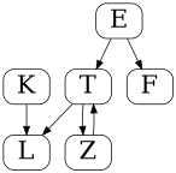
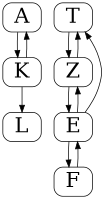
  digraph {
    rankdir=TB
    node [fontsize=30 shape=box style=rounded]
+   n1 [label=A]
    n2 [label=K]
    n3 [label=L]
    n4 [label=T]
    n5 [label=Z]
    n6 [label=E]
    n7 [label=F]
+   n1 -> n2
+   n2 -> n1
    n2 -> n3
-   n4 -> n3
    n4 -> n5
    n5 -> n4
+   n5 -> n6
    n6 -> n4
+   n6 -> n5
    n6 -> n7
+   n7 -> n6
  }
